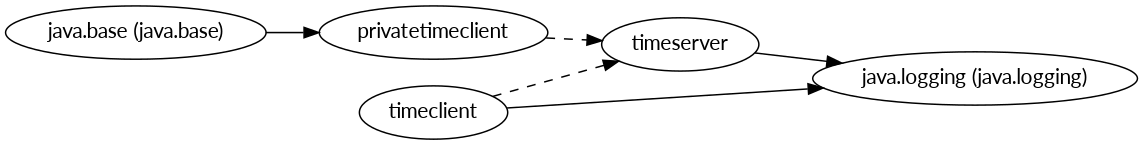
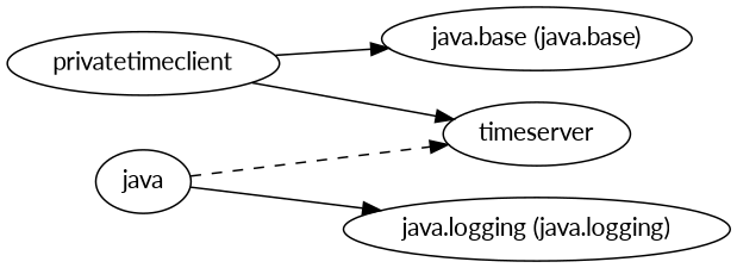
  digraph {
    fontname=Lato
    rankdir=LR
    node [fontname=Lato]
    edge [fontname=Lato style=solid]
    timeserver
    "java.logging (java.logging)"
    privatetimeclient
    "java.base (java.base)"
-   timeclient
-   timeserver -> "java.logging (java.logging)"
-   privatetimeclient -> timeserver [style=dashed]
-   "java.base (java.base)" -> privatetimeclient
+   timeclient [label=java]
+   privatetimeclient -> timeserver
+   privatetimeclient -> "java.base (java.base)"
    timeclient -> timeserver [style=dashed]
    timeclient -> "java.logging (java.logging)"
  }
